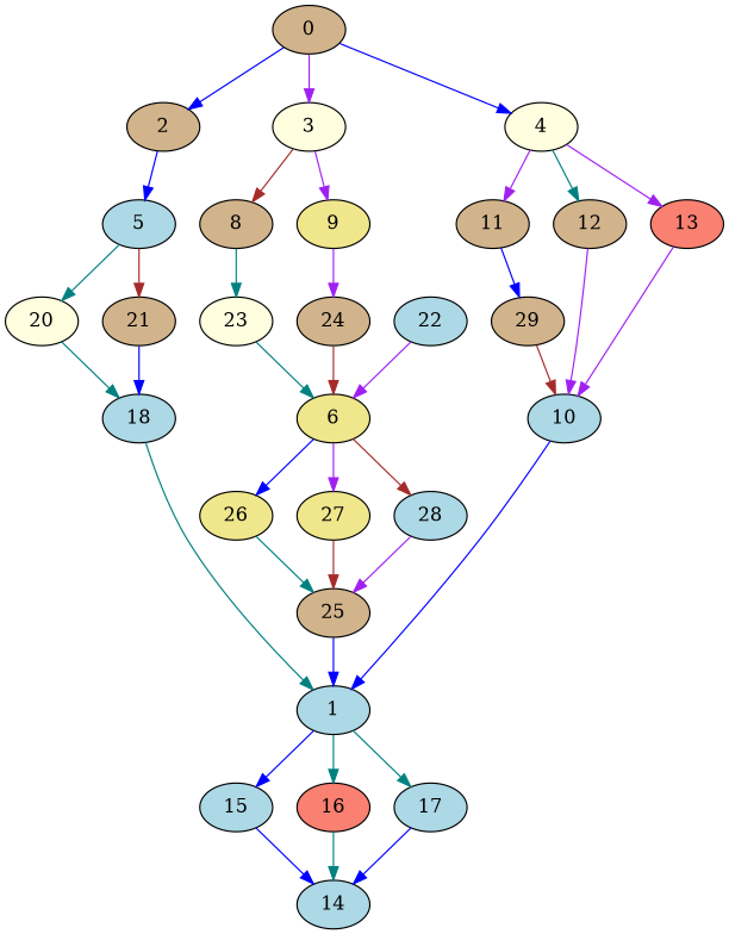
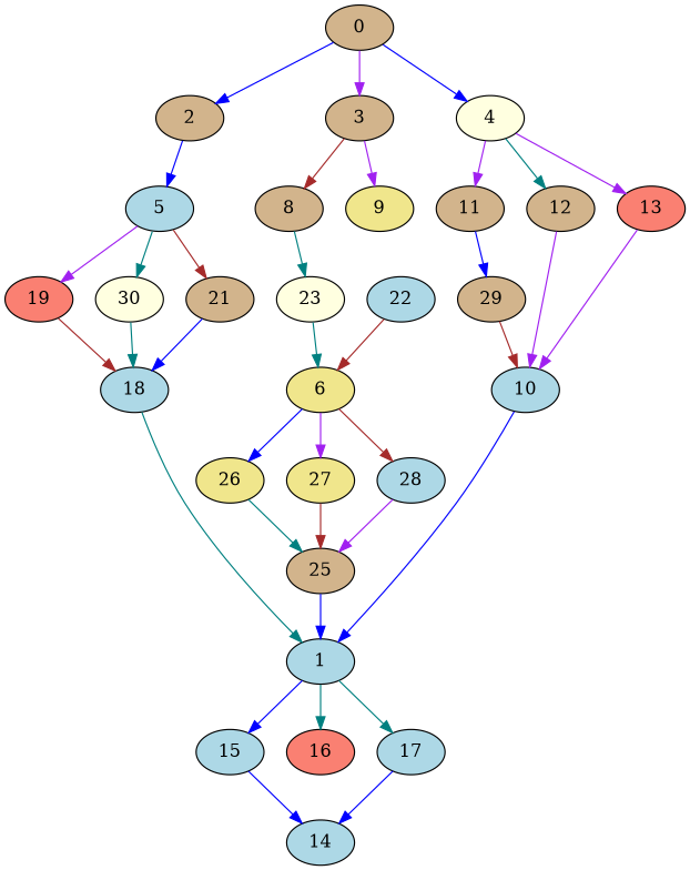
  digraph {
    node [Weight=2 fillcolor=tan style=filled]
    edge [Weight=12 color=blue]
    0 [Weight=5]
    2
-   3 [Weight=9 fillcolor=lightyellow]
+   3 [Weight=9]
    4 [Weight=10 fillcolor=lightyellow]
    5 [Weight=3 fillcolor=lightblue]
    8 [Weight=9]
    9 [Weight=9 fillcolor=khaki]
    11
    12
    13 [Weight=5 fillcolor=salmon]
-   20 [Weight=4 fillcolor=lightyellow]
+   19 [fillcolor=salmon]
+   20 [Weight=4 fillcolor=lightyellow label=30]
    21 [Weight=7]
    23 [Weight=9 fillcolor=lightyellow]
-   24 [Weight=6]
    29 [Weight=9]
    10 [Weight=8 fillcolor=lightblue]
    1 [Weight=5 fillcolor=lightblue]
    15 [Weight=4 fillcolor=lightblue]
    16 [Weight=8 fillcolor=salmon]
    17 [Weight=7 fillcolor=lightblue]
    14 [Weight=6 fillcolor=lightblue]
    18 [Weight=7 fillcolor=lightblue]
    22 [Weight=8 fillcolor=lightblue]
    6 [Weight=6 fillcolor=khaki]
    26 [fillcolor=khaki]
    27 [Weight=8 fillcolor=khaki]
    28 [Weight=5 fillcolor=lightblue]
    25
    0 -> 2 [Weight=4]
    0 -> 3 [color=purple]
    0 -> 4 [Weight=2]
    2 -> 5 [Weight=7]
    3 -> 8 [Weight=5 color=brown]
    3 -> 9 [color=purple]
    4 -> 11 [color=purple]
    4 -> 12 [Weight=11 color=teal]
    4 -> 13 [color=purple]
+   5 -> 19 [Weight=11 color=purple]
    5 -> 20 [Weight=11 color=teal]
    5 -> 21 [Weight=2 color=brown]
    8 -> 23 [Weight=10 color=teal]
-   9 -> 24 [Weight=7 color=purple]
    11 -> 29
    12 -> 10 [Weight=6 color=purple]
    13 -> 10 [Weight=5 color=purple]
+   19 -> 18 [Weight=7 color=brown]
    20 -> 18 [Weight=5 color=teal]
    21 -> 18 [Weight=7]
    23 -> 6 [color=teal]
-   24 -> 6 [Weight=4 color=brown]
    29 -> 10 [Weight=2 color=brown]
    10 -> 1 [Weight=9]
    1 -> 15 [Weight=11]
    1 -> 16 [Weight=6 color=teal]
    1 -> 17 [Weight=10 color=teal]
    15 -> 14 [Weight=5]
-   16 -> 14 [Weight=11 color=teal]
    17 -> 14
    18 -> 1 [Weight=10 color=teal]
-   22 -> 6 [color=purple]
+   22 -> 6 [color=brown]
    6 -> 26 [Weight=7]
    6 -> 27 [Weight=7 color=purple]
    6 -> 28 [color=brown]
    26 -> 25 [Weight=11 color=teal]
    27 -> 25 [Weight=6 color=brown]
    28 -> 25 [Weight=9 color=purple]
    25 -> 1 [Weight=6]
  }
